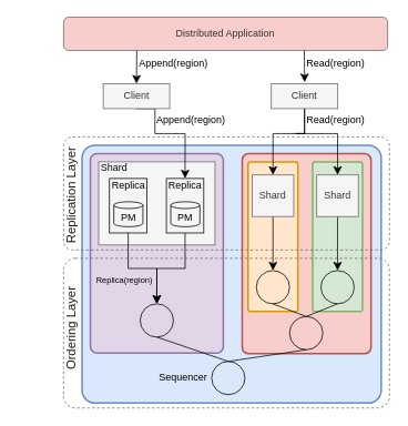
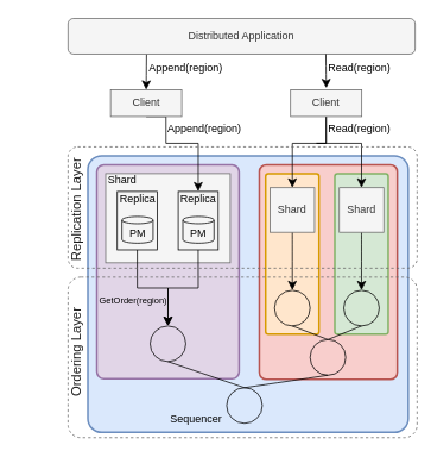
  <mxCell id="0" />
  <mxCell id="1" parent="0" />
  <mxCell id="2" value="&lt;span&gt;Replica&lt;/span&gt;" style="text;html=1;align=center;verticalAlign=middle;resizable=0;points=[];autosize=1;strokeColor=none;fillColor=none;" vertex="1" parent="1"><mxGeometry x="189.75" y="212.5" width="60" height="20" as="geometry" /></mxCell>
  <mxCell id="3" value="" style="rounded=1;whiteSpace=wrap;html=1;fillColor=#dae8fc;strokeColor=#6c8ebf;strokeWidth=2;arcSize=5;" vertex="1" parent="1"><mxGeometry x="98.25" y="174" width="360" height="310" as="geometry" /></mxCell>
  <mxCell id="4" value="" style="rounded=1;whiteSpace=wrap;html=1;fillColor=#f8cecc;strokeColor=#b85450;strokeWidth=2;arcSize=5;" vertex="1" parent="1"><mxGeometry x="291" y="184" width="155" height="240.75" as="geometry" /></mxCell>
  <mxCell id="5" value="" style="rounded=1;whiteSpace=wrap;html=1;fillColor=#ffe6cc;strokeColor=#d79b00;strokeWidth=2;arcSize=5;" vertex="1" parent="1"><mxGeometry x="298" y="194" width="60" height="180" as="geometry" /></mxCell>
  <mxCell id="6" value="" style="rounded=1;whiteSpace=wrap;html=1;fillColor=#d5e8d4;strokeColor=#82b366;strokeWidth=2;arcSize=5;" vertex="1" parent="1"><mxGeometry x="375.75" y="194" width="60" height="180" as="geometry" /></mxCell>
  <mxCell id="7" value="" style="rounded=1;whiteSpace=wrap;html=1;fillColor=#e1d5e7;strokeColor=#9673a6;strokeWidth=2;arcSize=5;" vertex="1" parent="1"><mxGeometry x="108.25" y="184" width="160" height="240" as="geometry" /></mxCell>
  <mxCell id="8" value="" style="ellipse;whiteSpace=wrap;html=1;aspect=fixed;fillColor=none;strokeColor=default;strokeWidth=1;" vertex="1" parent="1"><mxGeometry x="168.25" y="364.75" width="40" height="40" as="geometry" /></mxCell>
  <mxCell id="9" style="edgeStyle=none;curved=1;rounded=0;orthogonalLoop=1;jettySize=auto;html=1;exitX=0.5;exitY=0;exitDx=0;exitDy=0;entryX=0.5;entryY=1;entryDx=0;entryDy=0;endArrow=none;endFill=0;startSize=14;endSize=14;sourcePerimeterSpacing=8;targetPerimeterSpacing=8;" edge="1" parent="1" source="11" target="15"><mxGeometry relative="1" as="geometry" /></mxCell>
  <mxCell id="10" style="edgeStyle=none;curved=1;rounded=0;orthogonalLoop=1;jettySize=auto;html=1;exitX=0.5;exitY=0;exitDx=0;exitDy=0;entryX=0.5;entryY=1;entryDx=0;entryDy=0;endArrow=none;endFill=0;startSize=14;endSize=14;sourcePerimeterSpacing=8;targetPerimeterSpacing=8;" edge="1" parent="1" source="11" target="8"><mxGeometry relative="1" as="geometry" /></mxCell>
  <mxCell id="11" value="" style="ellipse;whiteSpace=wrap;html=1;aspect=fixed;fillColor=none;strokeColor=default;strokeWidth=1;" vertex="1" parent="1"><mxGeometry x="254.25" y="434" width="40" height="40" as="geometry" /></mxCell>
  <mxCell id="12" value="" style="ellipse;whiteSpace=wrap;html=1;aspect=fixed;fillColor=none;strokeColor=default;strokeWidth=1;" vertex="1" parent="1"><mxGeometry x="308" y="324.75" width="40" height="40" as="geometry" /></mxCell>
  <mxCell id="13" style="edgeStyle=none;curved=1;rounded=0;orthogonalLoop=1;jettySize=auto;html=1;exitX=0.5;exitY=0;exitDx=0;exitDy=0;entryX=0.5;entryY=1;entryDx=0;entryDy=0;endArrow=none;endFill=0;startSize=14;endSize=14;sourcePerimeterSpacing=8;targetPerimeterSpacing=8;" edge="1" parent="1" source="15" target="12"><mxGeometry relative="1" as="geometry" /></mxCell>
  <mxCell id="14" style="edgeStyle=none;curved=1;rounded=0;orthogonalLoop=1;jettySize=auto;html=1;exitX=0.5;exitY=0;exitDx=0;exitDy=0;entryX=0.5;entryY=1;entryDx=0;entryDy=0;endArrow=none;endFill=0;startSize=14;endSize=14;sourcePerimeterSpacing=8;targetPerimeterSpacing=8;" edge="1" parent="1" source="15" target="16"><mxGeometry relative="1" as="geometry" /></mxCell>
  <mxCell id="15" value="" style="ellipse;whiteSpace=wrap;html=1;aspect=fixed;fillColor=none;strokeColor=default;strokeWidth=1;" vertex="1" parent="1"><mxGeometry x="348" y="380" width="40" height="40" as="geometry" /></mxCell>
  <mxCell id="16" value="" style="ellipse;whiteSpace=wrap;html=1;aspect=fixed;fillColor=none;strokeColor=default;strokeWidth=1;" vertex="1" parent="1"><mxGeometry x="385.75" y="324.75" width="40" height="40" as="geometry" /></mxCell>
- <mxCell id="17" value="Sequencer" style="text;html=1;strokeColor=none;fillColor=none;align=center;verticalAlign=middle;whiteSpace=wrap;rounded=0;hachureGap=4;pointerEvents=0;" vertex="1" parent="1"><mxGeometry x="199.75" y="444" width="40" height="20" as="geometry" /></mxCell>
+ <mxCell id="17" value="Sequencer" style="text;html=1;strokeColor=none;fillColor=none;align=center;verticalAlign=middle;whiteSpace=wrap;rounded=0;hachureGap=4;pointerEvents=0;" vertex="1" parent="1"><mxGeometry x="199.75" y="459" width="40" height="20" as="geometry" /></mxCell>
  <mxCell id="18" style="edgeStyle=none;curved=1;rounded=0;orthogonalLoop=1;jettySize=auto;html=1;exitX=0.5;exitY=1;exitDx=0;exitDy=0;entryX=0.5;entryY=0;entryDx=0;entryDy=0;startArrow=none;startFill=0;endArrow=classic;endFill=1;startSize=8;endSize=8;sourcePerimeterSpacing=8;targetPerimeterSpacing=8;" edge="1" parent="1" source="19" target="12"><mxGeometry relative="1" as="geometry" /></mxCell>
  <mxCell id="19" value="Shard" style="rounded=0;whiteSpace=wrap;html=1;hachureGap=4;pointerEvents=0;strokeWidth=1;fillColor=#f5f5f5;strokeColor=#666666;fontColor=#333333;" vertex="1" parent="1"><mxGeometry x="303" y="209.75" width="50" height="50" as="geometry" /></mxCell>
  <mxCell id="20" style="edgeStyle=none;curved=1;rounded=0;orthogonalLoop=1;jettySize=auto;html=1;exitX=0.5;exitY=1;exitDx=0;exitDy=0;entryX=0.5;entryY=0;entryDx=0;entryDy=0;startArrow=none;startFill=0;endArrow=classic;endFill=1;startSize=8;endSize=8;sourcePerimeterSpacing=8;targetPerimeterSpacing=8;" edge="1" parent="1" source="21" target="16"><mxGeometry relative="1" as="geometry" /></mxCell>
  <mxCell id="21" value="Shard" style="rounded=0;whiteSpace=wrap;html=1;hachureGap=4;pointerEvents=0;strokeWidth=1;fillColor=#f5f5f5;strokeColor=#666666;fontColor=#333333;" vertex="1" parent="1"><mxGeometry x="380.75" y="209.75" width="50" height="50" as="geometry" /></mxCell>
  <mxCell id="22" value="" style="rounded=0;whiteSpace=wrap;html=1;hachureGap=4;pointerEvents=0;strokeWidth=1;fillColor=#f5f5f5;strokeColor=#666666;fontColor=#333333;" vertex="1" parent="1"><mxGeometry x="118.25" y="194" width="140" height="100" as="geometry" /></mxCell>
  <mxCell id="23" value="Shard" style="text;html=1;strokeColor=none;fillColor=none;align=center;verticalAlign=middle;whiteSpace=wrap;rounded=0;hachureGap=4;pointerEvents=0;" vertex="1" parent="1"><mxGeometry x="117.25" y="191" width="40" height="20" as="geometry" /></mxCell>
  <mxCell id="24" style="edgeStyle=none;curved=1;rounded=0;orthogonalLoop=1;jettySize=auto;html=1;exitX=0.5;exitY=0;exitDx=0;exitDy=0;endArrow=none;endFill=0;startSize=8;endSize=14;sourcePerimeterSpacing=8;targetPerimeterSpacing=8;startArrow=classic;startFill=1;entryX=0.226;entryY=0.993;entryDx=0;entryDy=0;entryPerimeter=0;" edge="1" parent="1" source="26" target="32"><mxGeometry relative="1" as="geometry"><mxPoint x="163.75" y="100" as="sourcePoint" /><mxPoint x="163" y="62" as="targetPoint" /></mxGeometry></mxCell>
  <mxCell id="25" style="edgeStyle=orthogonalEdgeStyle;rounded=0;orthogonalLoop=1;jettySize=auto;html=1;exitX=0.5;exitY=1;exitDx=0;exitDy=0;entryX=0.5;entryY=0;entryDx=0;entryDy=0;startArrow=none;startFill=0;endArrow=classic;endFill=1;startSize=8;endSize=8;sourcePerimeterSpacing=8;targetPerimeterSpacing=8;" edge="1" parent="1" source="26" target="38"><mxGeometry relative="1" as="geometry"><Array as="points"><mxPoint x="186" y="160" /><mxPoint x="222" y="160" /></Array></mxGeometry></mxCell>
  <mxCell id="26" value="Client" style="rounded=0;whiteSpace=wrap;html=1;hachureGap=4;pointerEvents=0;strokeWidth=1;fillColor=#f5f5f5;strokeColor=#666666;fontColor=#333333;" vertex="1" parent="1"><mxGeometry x="123.75" y="100" width="80" height="30" as="geometry" /></mxCell>
  <mxCell id="27" value="&lt;font style=&quot;font-size: 12px&quot;&gt;Append(region)&lt;/font&gt;" style="text;html=1;align=center;verticalAlign=middle;resizable=0;points=[];autosize=1;strokeColor=none;fillColor=none;" vertex="1" parent="1"><mxGeometry x="178.75" y="134" width="100" height="20" as="geometry" /></mxCell>
  <mxCell id="28" style="edgeStyle=orthogonalEdgeStyle;rounded=0;orthogonalLoop=1;jettySize=auto;html=1;exitX=0.5;exitY=1;exitDx=0;exitDy=0;entryX=0.5;entryY=0;entryDx=0;entryDy=0;endArrow=classic;endFill=1;startSize=8;endSize=8;sourcePerimeterSpacing=8;targetPerimeterSpacing=8;" edge="1" parent="1" source="30" target="19"><mxGeometry relative="1" as="geometry"><Array as="points"><mxPoint x="355" y="160" /><mxPoint x="317" y="160" /></Array></mxGeometry></mxCell>
  <mxCell id="29" style="edgeStyle=orthogonalEdgeStyle;rounded=0;orthogonalLoop=1;jettySize=auto;html=1;exitX=0.5;exitY=1;exitDx=0;exitDy=0;entryX=0.5;entryY=0;entryDx=0;entryDy=0;endArrow=classic;endFill=1;startSize=14;endSize=8;sourcePerimeterSpacing=8;targetPerimeterSpacing=8;" edge="1" parent="1" source="30" target="21"><mxGeometry relative="1" as="geometry"><Array as="points"><mxPoint x="355" y="160" /><mxPoint x="395" y="160" /></Array></mxGeometry></mxCell>
  <mxCell id="30" value="Client" style="rounded=0;whiteSpace=wrap;html=1;hachureGap=4;pointerEvents=0;strokeWidth=1;fillColor=#f5f5f5;strokeColor=#666666;fontColor=#333333;" vertex="1" parent="1"><mxGeometry x="326" y="100" width="80" height="30" as="geometry" /></mxCell>
  <mxCell id="31" value="&lt;font style=&quot;font-size: 12px&quot;&gt;Read(region)&lt;/font&gt;" style="text;html=1;align=center;verticalAlign=middle;resizable=0;points=[];autosize=1;strokeColor=none;fillColor=none;" vertex="1" parent="1"><mxGeometry x="358" y="134" width="90" height="20" as="geometry" /></mxCell>
- <mxCell id="32" value="Distributed Application" style="rounded=1;whiteSpace=wrap;html=1;hachureGap=4;pointerEvents=0;strokeWidth=1;fillColor=#f8cecc;strokeColor=#666666;fontColor=#333333;" vertex="1" parent="1"><mxGeometry x="76" y="20" width="390" height="40" as="geometry" /></mxCell>
+ <mxCell id="32" value="Distributed Application" style="rounded=1;whiteSpace=wrap;html=1;hachureGap=4;pointerEvents=0;strokeWidth=1;fillColor=#f5f5f5;strokeColor=#666666;fontColor=#333333;" vertex="1" parent="1"><mxGeometry x="76" y="20" width="390" height="40" as="geometry" /></mxCell>
  <mxCell id="33" style="edgeStyle=none;curved=1;rounded=0;orthogonalLoop=1;jettySize=auto;html=1;exitX=0.5;exitY=0;exitDx=0;exitDy=0;entryX=0.234;entryY=1.044;entryDx=0;entryDy=0;entryPerimeter=0;endArrow=none;endFill=0;startSize=8;endSize=14;sourcePerimeterSpacing=8;targetPerimeterSpacing=8;startArrow=classic;startFill=1;" edge="1" parent="1"><mxGeometry relative="1" as="geometry"><mxPoint x="366.15" y="98.24" as="sourcePoint" /><mxPoint x="365.71" y="60" as="targetPoint" /></mxGeometry></mxCell>
  <mxCell id="34" value="&lt;font style=&quot;font-size: 12px&quot;&gt;Append(region)&lt;/font&gt;" style="text;html=1;align=center;verticalAlign=middle;resizable=0;points=[];autosize=1;strokeColor=none;fillColor=none;" vertex="1" parent="1"><mxGeometry x="158.25" y="66" width="100" height="20" as="geometry" /></mxCell>
  <mxCell id="35" value="&lt;font style=&quot;font-size: 12px&quot;&gt;Read(region)&lt;/font&gt;" style="text;html=1;align=center;verticalAlign=middle;resizable=0;points=[];autosize=1;strokeColor=none;fillColor=none;" vertex="1" parent="1"><mxGeometry x="357.75" y="66" width="90" height="20" as="geometry" /></mxCell>
  <mxCell id="36" value="&lt;font color=&quot;#1a1a1a&quot; style=&quot;font-size: 15px&quot;&gt;Ordering Layer&lt;/font&gt;" style="text;html=1;align=center;verticalAlign=middle;resizable=0;points=[];autosize=1;strokeColor=none;fillColor=none;rotation=270;" vertex="1" parent="1"><mxGeometry x="25" y="384.75" width="120" height="20" as="geometry" /></mxCell>
  <mxCell id="37" style="edgeStyle=orthogonalEdgeStyle;rounded=0;orthogonalLoop=1;jettySize=auto;html=1;exitX=0.5;exitY=1;exitDx=0;exitDy=0;entryX=0.5;entryY=0;entryDx=0;entryDy=0;startArrow=none;startFill=0;endArrow=classic;endFill=1;startSize=8;endSize=8;sourcePerimeterSpacing=8;targetPerimeterSpacing=8;" edge="1" parent="1" source="38" target="8"><mxGeometry relative="1" as="geometry" /></mxCell>
  <mxCell id="38" value="" style="rounded=0;whiteSpace=wrap;html=1;hachureGap=4;pointerEvents=0;strokeWidth=1;fillColor=none;gradientColor=#ffffff;" vertex="1" parent="1"><mxGeometry x="199.75" y="214" width="45" height="65.5" as="geometry" /></mxCell>
  <mxCell id="39" value="PM" style="shape=cylinder3;whiteSpace=wrap;html=1;boundedLbl=1;backgroundOutline=1;size=4.074;hachureGap=4;pointerEvents=0;strokeWidth=1;fillColor=none;gradientColor=#ffffff;" vertex="1" parent="1"><mxGeometry x="205" y="242" width="35" height="30" as="geometry" /></mxCell>
  <mxCell id="40" value="&lt;span&gt;Replica&lt;/span&gt;" style="text;html=1;align=center;verticalAlign=middle;resizable=0;points=[];autosize=1;strokeColor=none;fillColor=none;" vertex="1" parent="1"><mxGeometry x="192.25" y="212.5" width="60" height="20" as="geometry" /></mxCell>
  <mxCell id="41" style="edgeStyle=orthogonalEdgeStyle;rounded=0;orthogonalLoop=1;jettySize=auto;html=1;exitX=0.5;exitY=1;exitDx=0;exitDy=0;entryX=0.5;entryY=0;entryDx=0;entryDy=0;startArrow=none;startFill=0;endArrow=classic;endFill=1;startSize=8;endSize=8;sourcePerimeterSpacing=8;targetPerimeterSpacing=8;" edge="1" parent="1" source="42" target="8"><mxGeometry relative="1" as="geometry" /></mxCell>
  <mxCell id="42" value="" style="rounded=0;whiteSpace=wrap;html=1;hachureGap=4;pointerEvents=0;strokeWidth=1;fillColor=none;gradientColor=#ffffff;" vertex="1" parent="1"><mxGeometry x="131.25" y="214" width="45" height="65.5" as="geometry" /></mxCell>
  <mxCell id="43" value="PM" style="shape=cylinder3;whiteSpace=wrap;html=1;boundedLbl=1;backgroundOutline=1;size=4.074;hachureGap=4;pointerEvents=0;strokeWidth=1;fillColor=none;gradientColor=#ffffff;" vertex="1" parent="1"><mxGeometry x="136.5" y="242" width="35" height="30" as="geometry" /></mxCell>
  <mxCell id="44" value="&lt;span&gt;Replica&lt;/span&gt;" style="text;html=1;align=center;verticalAlign=middle;resizable=0;points=[];autosize=1;strokeColor=none;fillColor=none;" vertex="1" parent="1"><mxGeometry x="123.75" y="212.5" width="60" height="20" as="geometry" /></mxCell>
- <mxCell id="45" value="&lt;font style=&quot;font-size: 10px&quot;&gt;Replica(region)&lt;/font&gt;" style="text;html=1;align=center;verticalAlign=middle;resizable=0;points=[];autosize=1;strokeColor=none;fillColor=none;" vertex="1" parent="1"><mxGeometry x="104" y="325.75" width="90" height="20" as="geometry" /></mxCell>
+ <mxCell id="45" value="&lt;font style=&quot;font-size: 10px&quot;&gt;GetOrder(region)&lt;/font&gt;" style="text;html=1;align=center;verticalAlign=middle;resizable=0;points=[];autosize=1;strokeColor=none;fillColor=none;" vertex="1" parent="1"><mxGeometry x="104" y="325.75" width="90" height="20" as="geometry" /></mxCell>
  <mxCell id="46" value="" style="rounded=1;whiteSpace=wrap;html=1;hachureGap=4;pointerEvents=0;strokeWidth=1;fillColor=none;dashed=1;strokeColor=#666666;fontColor=#333333;arcSize=8;" vertex="1" parent="1"><mxGeometry x="76" y="310" width="392.25" height="180" as="geometry" /></mxCell>
  <mxCell id="47" value="" style="rounded=1;whiteSpace=wrap;html=1;hachureGap=4;pointerEvents=0;strokeWidth=1;fillColor=none;dashed=1;strokeColor=#666666;fontColor=#333333;arcSize=8;" vertex="1" parent="1"><mxGeometry x="76" y="164" width="392.25" height="136" as="geometry" /></mxCell>
  <mxCell id="48" value="&lt;font color=&quot;#1a1a1a&quot; style=&quot;font-size: 15px&quot;&gt;Replication Layer&lt;/font&gt;" style="text;html=1;align=center;verticalAlign=middle;resizable=0;points=[];autosize=1;strokeColor=none;fillColor=none;rotation=270;" vertex="1" parent="1"><mxGeometry x="20" y="224.75" width="130" height="20" as="geometry" /></mxCell>
